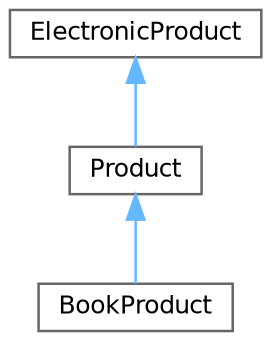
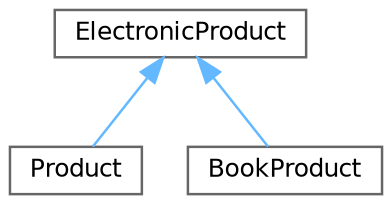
  digraph {
    rankdir=TB
    node [color=grey40 fillcolor=white fontname=Helvetica fontsize=10 shape=box style=filled]
    edge [color=steelblue1 dir=back fontname=Helvetica fontsize=10 labelfontname=Helvetica labelfontsize=10 style=solid]
    n1 [height=0.2 label=Product width=0.4]
    n2 [height=0.2 label=BookProduct width=0.4]
    n3 [height=0.2 label=ElectronicProduct width=0.4]
-   n1 -> n2
+   n3 -> n2
    n3 -> n1
  }
